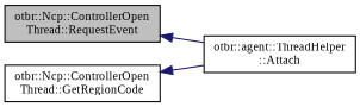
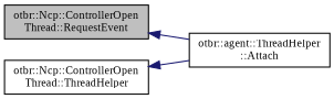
  digraph {
    fontname="Liberation Serif"
    rankdir=LR
    node [color=black fillcolor=white fontname="Liberation Serif" fontsize=10 shape=record style=filled]
    edge [color=midnightblue dir=back fontname="Liberation Serif" fontsize=10 labelfontname=Helvetica labelfontsize=10 style=solid]
    n1 [fillcolor=grey75 fontcolor=black height=0.2 label="otbr::Ncp::ControllerOpen\lThread::RequestEvent" width=0.4]
    n2 [height=0.2 label="otbr::agent::ThreadHelper\l::Attach" width=0.4]
-   n3 [height=0.2 label="otbr::Ncp::ControllerOpen\lThread::GetRegionCode" width=0.4]
+   n3 [height=0.2 label="otbr::Ncp::ControllerOpen\lThread::ThreadHelper" width=0.4]
    n1 -> n2
    n3 -> n2
  }
